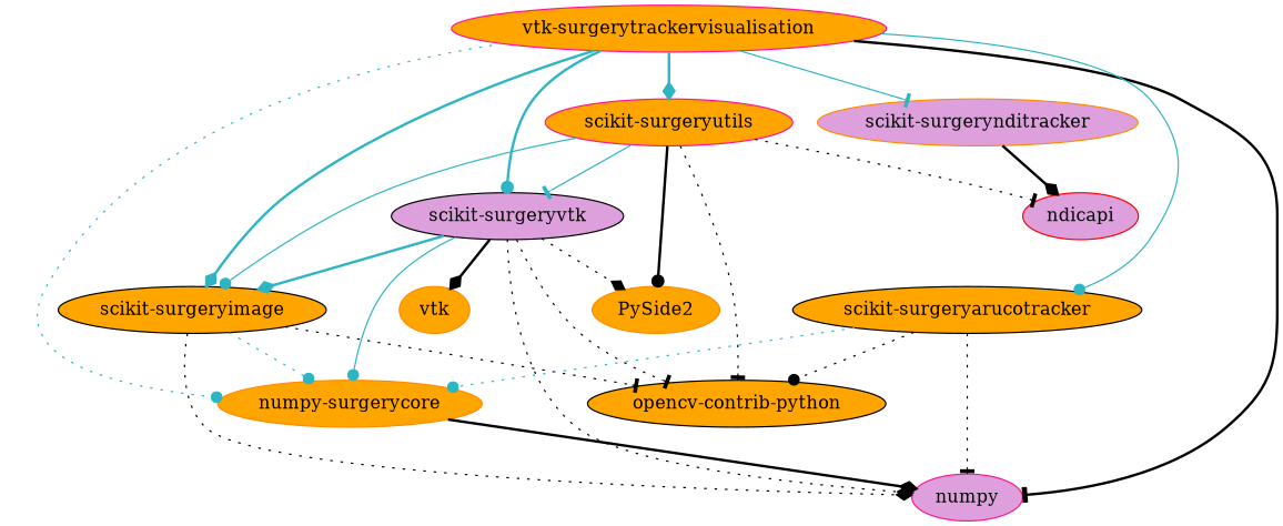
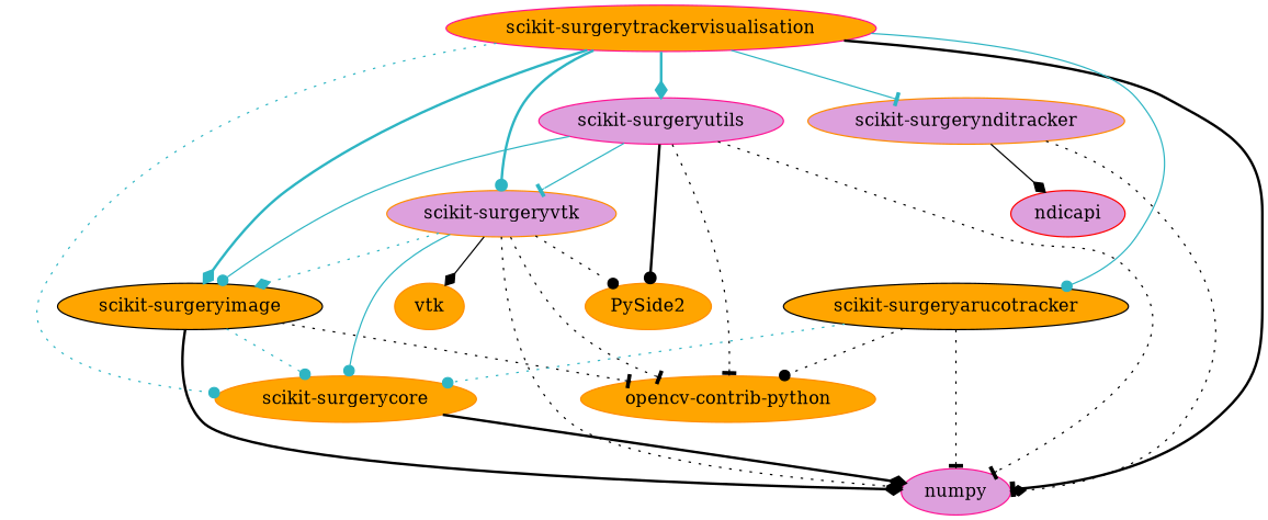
  digraph {
    node [color=darkorange fillcolor=orange style=filled]
    edge [arrowhead=diamond style=dotted]
-   "scikit-surgerytrackervisualisation" [color=deeppink label="vtk-surgerytrackervisualisation"]
+   "scikit-surgerytrackervisualisation" [color=deeppink]
    numpy [color=deeppink fillcolor=plum]
-   "scikit-surgeryvtk" [color=black fillcolor=plum]
+   "scikit-surgeryvtk" [fillcolor=plum]
    "scikit-surgeryimage" [color=black]
-   "scikit-surgerycore" [label="numpy-surgerycore"]
-   "scikit-surgeryutils" [color=deeppink]
+   "scikit-surgerycore"
+   "scikit-surgeryutils" [color=deeppink fillcolor=plum]
    "scikit-surgerynditracker" [fillcolor=plum]
    "scikit-surgeryarucotracker" [color=black]
-   "opencv-contrib-python" [color=black]
+   "opencv-contrib-python"
    vtk
    PySide2
    ndicapi [color=red fillcolor=plum]
    "scikit-surgerytrackervisualisation" -> numpy [arrowhead=tee style=bold]
    "scikit-surgerytrackervisualisation" -> "scikit-surgeryvtk" [arrowhead=dot color="0.515 0.762 0.762" style=bold]
    "scikit-surgerytrackervisualisation" -> "scikit-surgeryimage" [color="0.515 0.762 0.762" style=bold]
    "scikit-surgerytrackervisualisation" -> "scikit-surgerycore" [arrowhead=dot color="0.515 0.762 0.762"]
    "scikit-surgerytrackervisualisation" -> "scikit-surgeryutils" [color="0.515 0.762 0.762" style=bold]
    "scikit-surgerytrackervisualisation" -> "scikit-surgerynditracker" [arrowhead=tee color="0.515 0.762 0.762" style=solid]
    "scikit-surgerytrackervisualisation" -> "scikit-surgeryarucotracker" [arrowhead=dot color="0.515 0.762 0.762" style=solid]
    "scikit-surgeryvtk" -> numpy
-   "scikit-surgeryvtk" -> "scikit-surgeryimage" [color="0.515 0.762 0.762" style=bold]
+   "scikit-surgeryvtk" -> "scikit-surgeryimage" [color="0.515 0.762 0.762"]
    "scikit-surgeryvtk" -> "scikit-surgerycore" [arrowhead=dot color="0.515 0.762 0.762" style=solid]
    "scikit-surgeryvtk" -> "opencv-contrib-python" [arrowhead=tee]
-   "scikit-surgeryvtk" -> vtk [style=bold]
-   "scikit-surgeryvtk" -> PySide2
-   "scikit-surgeryimage" -> numpy
+   "scikit-surgeryvtk" -> vtk [style=solid]
+   "scikit-surgeryvtk" -> PySide2 [arrowhead=dot]
+   "scikit-surgeryimage" -> numpy [style=bold]
    "scikit-surgeryimage" -> "scikit-surgerycore" [arrowhead=dot color="0.515 0.762 0.762"]
    "scikit-surgeryimage" -> "opencv-contrib-python" [arrowhead=tee]
    "scikit-surgerycore" -> numpy [style=bold]
-   "scikit-surgeryutils" -> ndicapi [arrowhead=tee]
+   "scikit-surgeryutils" -> numpy [arrowhead=tee]
    "scikit-surgeryutils" -> "scikit-surgeryvtk" [arrowhead=tee color="0.515 0.762 0.762" style=solid]
    "scikit-surgeryutils" -> "scikit-surgeryimage" [arrowhead=dot color="0.515 0.762 0.762" style=solid]
    "scikit-surgeryutils" -> "opencv-contrib-python" [arrowhead=tee]
    "scikit-surgeryutils" -> PySide2 [arrowhead=dot style=bold]
-   "scikit-surgerynditracker" -> ndicapi [style=bold]
+   "scikit-surgerynditracker" -> numpy
+   "scikit-surgerynditracker" -> ndicapi [style=solid]
    "scikit-surgeryarucotracker" -> numpy [arrowhead=tee]
    "scikit-surgeryarucotracker" -> "scikit-surgerycore" [arrowhead=dot color="0.515 0.762 0.762"]
    "scikit-surgeryarucotracker" -> "opencv-contrib-python" [arrowhead=dot]
  }
